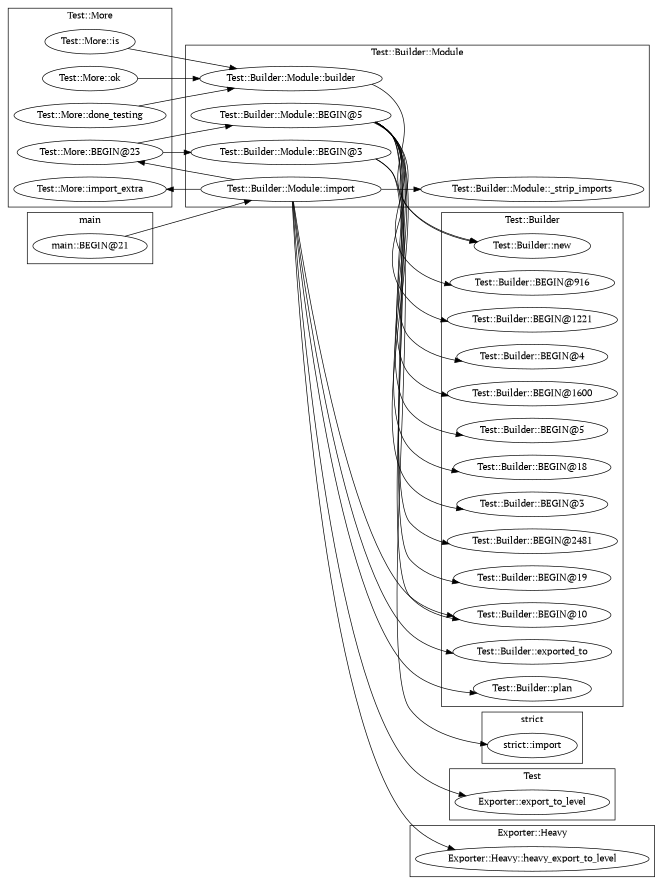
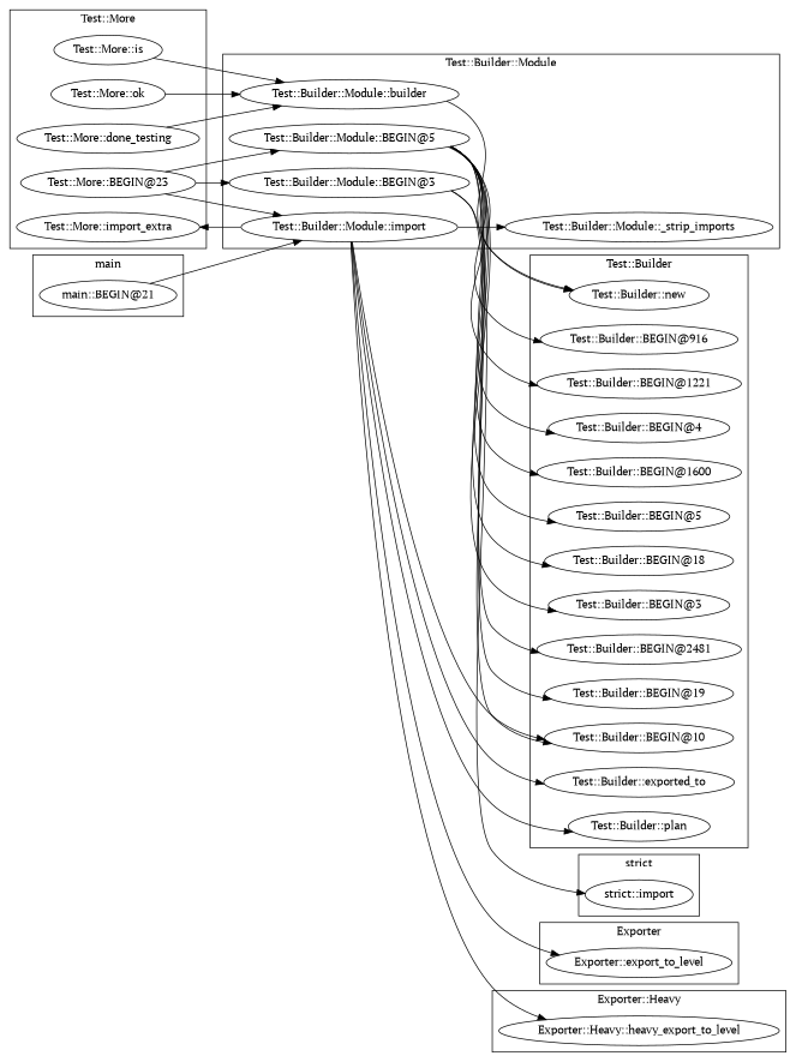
  digraph {
    fontname="PT Serif"
    rankdir=LR
    node [fontname="PT Serif"]
    edge [fontname="PT Serif"]
    "Test::More::is"
    "Test::More::import_extra"
    "Test::More::ok"
    "Test::More::BEGIN@23"
    "Test::More::done_testing"
    "Exporter::export_to_level"
    "Test::Builder::Module::_strip_imports"
    "Test::Builder::Module::builder"
    "Test::Builder::Module::BEGIN@5"
    "Test::Builder::Module::BEGIN@3"
    "Test::Builder::Module::import"
    "Test::Builder::BEGIN@916"
    "Test::Builder::BEGIN@1221"
    "Test::Builder::BEGIN@4"
    "Test::Builder::new"
    "Test::Builder::plan"
    "Test::Builder::BEGIN@10"
    "Test::Builder::BEGIN@5"
    "Test::Builder::BEGIN@18"
    "Test::Builder::BEGIN@19"
    "Test::Builder::BEGIN@3"
    "Test::Builder::exported_to"
    n23 [label="Test::Builder::BEGIN@2481"]
    "Test::Builder::BEGIN@1600"
    "strict::import"
    "Exporter::Heavy::heavy_export_to_level"
    "main::BEGIN@21"
    subgraph cluster_1 {
      label="Test::More"
      "Test::More::is"
      "Test::More::import_extra"
      "Test::More::ok"
      "Test::More::BEGIN@23"
      "Test::More::done_testing"
    }
    subgraph cluster_2 {
-     label=Test
+     label=Exporter
      "Exporter::export_to_level"
    }
    subgraph cluster_3 {
      label="Test::Builder::Module"
      "Test::Builder::Module::_strip_imports"
      "Test::Builder::Module::builder"
      "Test::Builder::Module::BEGIN@5"
      "Test::Builder::Module::BEGIN@3"
      "Test::Builder::Module::import"
    }
    subgraph cluster_4 {
      label="Test::Builder"
      "Test::Builder::BEGIN@916"
      "Test::Builder::BEGIN@1221"
      "Test::Builder::BEGIN@4"
      "Test::Builder::new"
      "Test::Builder::plan"
      "Test::Builder::BEGIN@10"
      "Test::Builder::BEGIN@5"
      "Test::Builder::BEGIN@18"
      "Test::Builder::BEGIN@19"
      "Test::Builder::BEGIN@3"
      "Test::Builder::exported_to"
      n23
      "Test::Builder::BEGIN@1600"
    }
    subgraph cluster_5 {
      label="strict"
      "strict::import"
    }
    subgraph cluster_6 {
      label="Exporter::Heavy"
      "Exporter::Heavy::heavy_export_to_level"
    }
    subgraph cluster_7 {
      label=main
      "main::BEGIN@21"
    }
    "Test::More::is" -> "Test::Builder::Module::builder"
    "Test::More::ok" -> "Test::Builder::Module::builder"
    "Test::More::BEGIN@23" -> "Test::Builder::Module::BEGIN@5"
    "Test::More::BEGIN@23" -> "Test::Builder::Module::BEGIN@3"
-   "Test::Builder::Module::import" -> "Test::More::BEGIN@23"
+   "Test::More::BEGIN@23" -> "Test::Builder::Module::import"
    "Test::More::done_testing" -> "Test::Builder::Module::builder"
    "Test::Builder::Module::builder" -> "Test::Builder::new"
    "Test::Builder::Module::BEGIN@5" -> "Test::Builder::BEGIN@916"
    "Test::Builder::Module::BEGIN@5" -> "Test::Builder::BEGIN@1221"
    "Test::Builder::Module::BEGIN@5" -> "Test::Builder::BEGIN@4"
    "Test::Builder::Module::BEGIN@5" -> "Test::Builder::new"
    "Test::Builder::Module::BEGIN@5" -> "Test::Builder::BEGIN@10"
    "Test::Builder::Module::BEGIN@5" -> "Test::Builder::BEGIN@5"
    "Test::Builder::Module::BEGIN@5" -> "Test::Builder::BEGIN@18"
    "Test::Builder::Module::BEGIN@5" -> "Test::Builder::BEGIN@3"
    "Test::Builder::Module::BEGIN@5" -> n23
    "Test::Builder::Module::BEGIN@5" -> "Test::Builder::BEGIN@1600"
    "Test::Builder::Module::BEGIN@3" -> "Test::Builder::BEGIN@19"
    "Test::Builder::Module::BEGIN@3" -> "strict::import"
    "Test::Builder::Module::import" -> "Test::More::import_extra"
    "Test::Builder::Module::import" -> "Exporter::export_to_level"
    "Test::Builder::Module::import" -> "Test::Builder::Module::_strip_imports"
    "Test::Builder::Module::import" -> "Test::Builder::plan"
    "Test::Builder::Module::import" -> "Test::Builder::BEGIN@10"
    "Test::Builder::Module::import" -> "Test::Builder::exported_to"
    "Test::Builder::Module::import" -> "Exporter::Heavy::heavy_export_to_level"
    "main::BEGIN@21" -> "Test::Builder::Module::import"
  }
